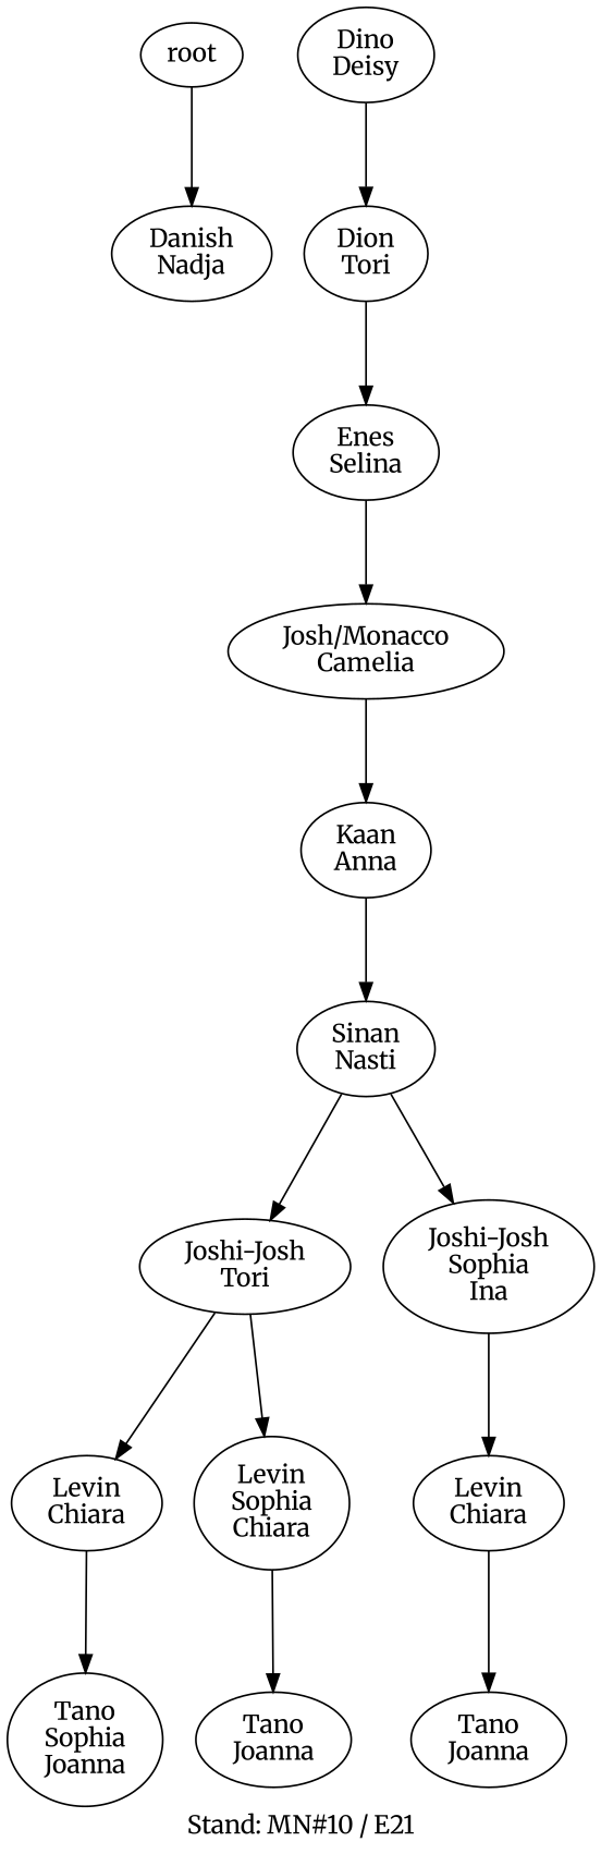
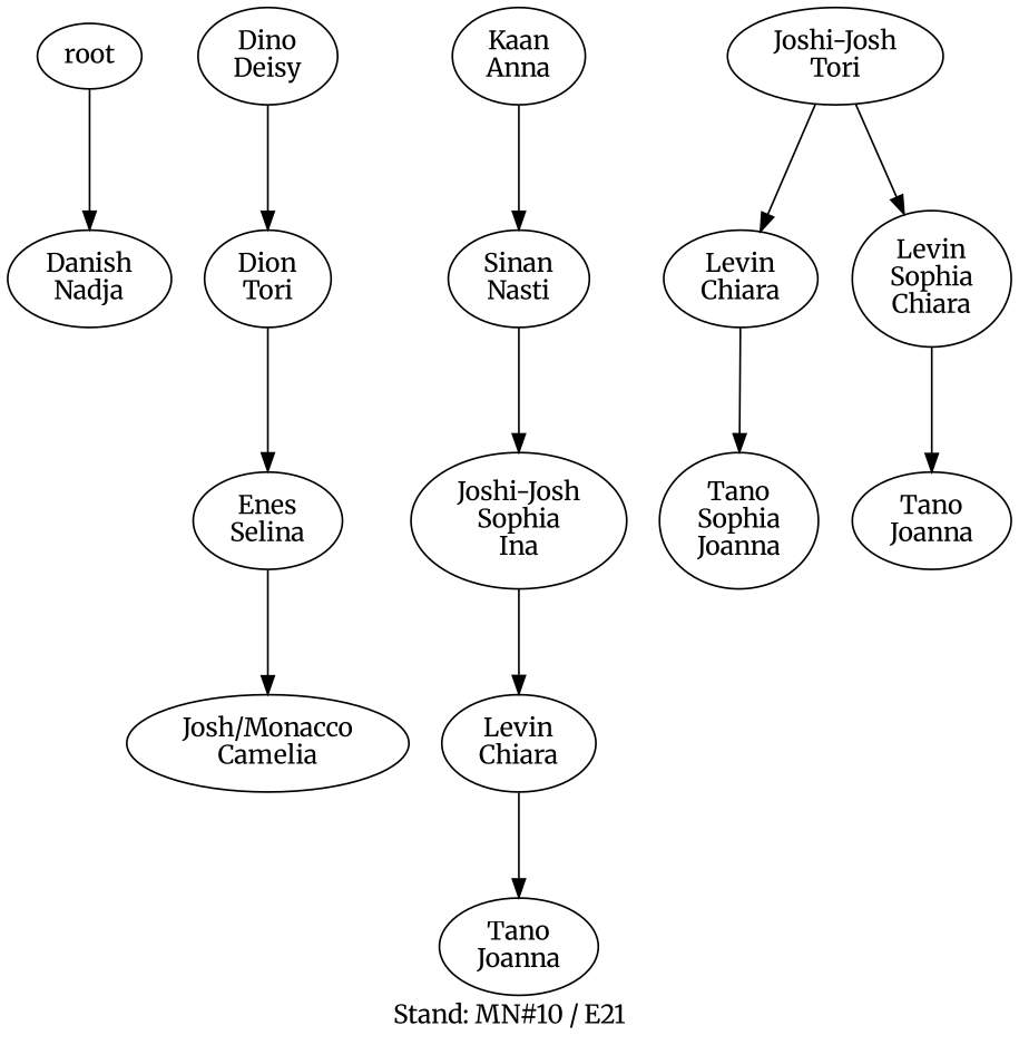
  digraph {
    fontname=Merriweather
    label="Stand: MN#10 / E21"
    labelloc=b
    ranksep=0.8
    node [fontname=Merriweather]
    edge [fontname=Merriweather]
    n1 [label="Danish\nNadja"]
    n2 [label="Dino\nDeisy"]
    n3 [label="Dion\nTori"]
    root
    n5 [label="Enes\nSelina"]
    n6 [label="Josh/Monacco\nCamelia"]
    n7 [label="Kaan\nAnna"]
    n8 [label="Sinan\nNasti"]
    n9 [label="Joshi-Josh\nTori"]
    n10 [label="Joshi-Josh\nSophia\nIna"]
    n11 [label="Levin\nChiara"]
    n12 [label="Levin\nSophia\nChiara"]
    n13 [label="Levin\nChiara"]
    n14 [label="Tano\nSophia\nJoanna"]
    n15 [label="Tano\nJoanna"]
    n16 [label="Tano\nJoanna"]
    n2 -> n3
    n3 -> n5
    root -> n1
    n5 -> n6
-   n6 -> n7
    n7 -> n8
-   n8 -> n9
    n8 -> n10
    n9 -> n11
    n9 -> n12
    n10 -> n13
    n11 -> n14
    n12 -> n15
    n13 -> n16
  }
